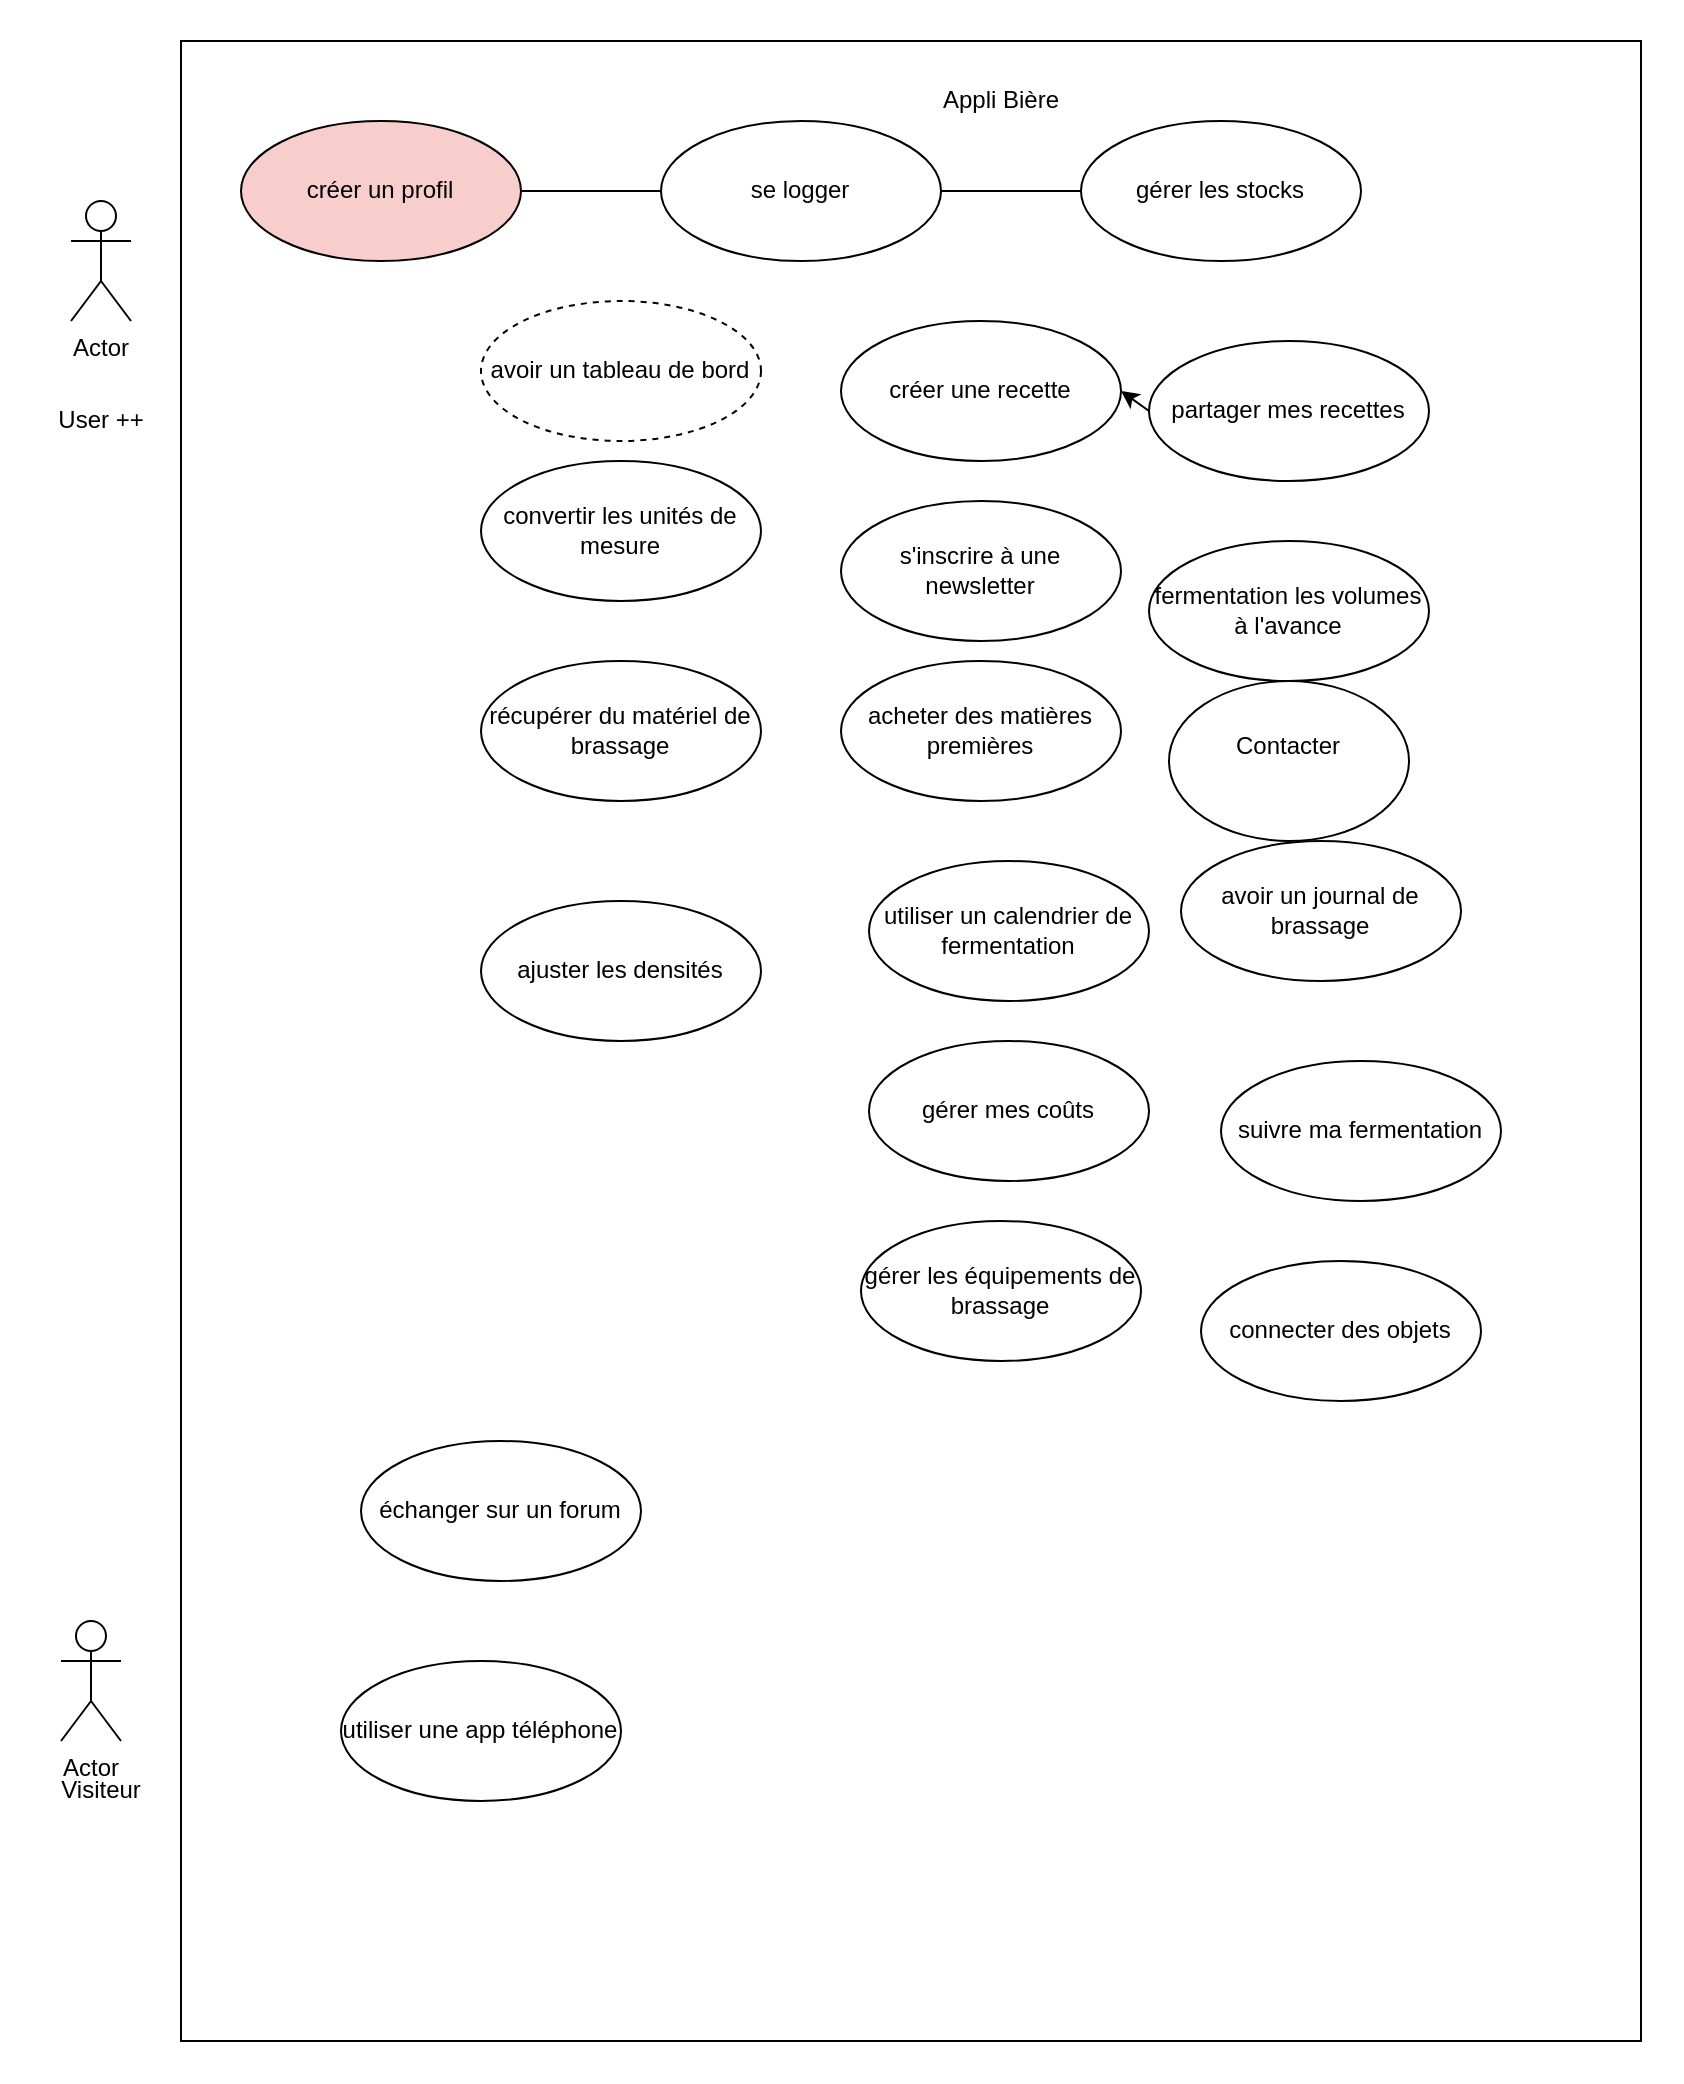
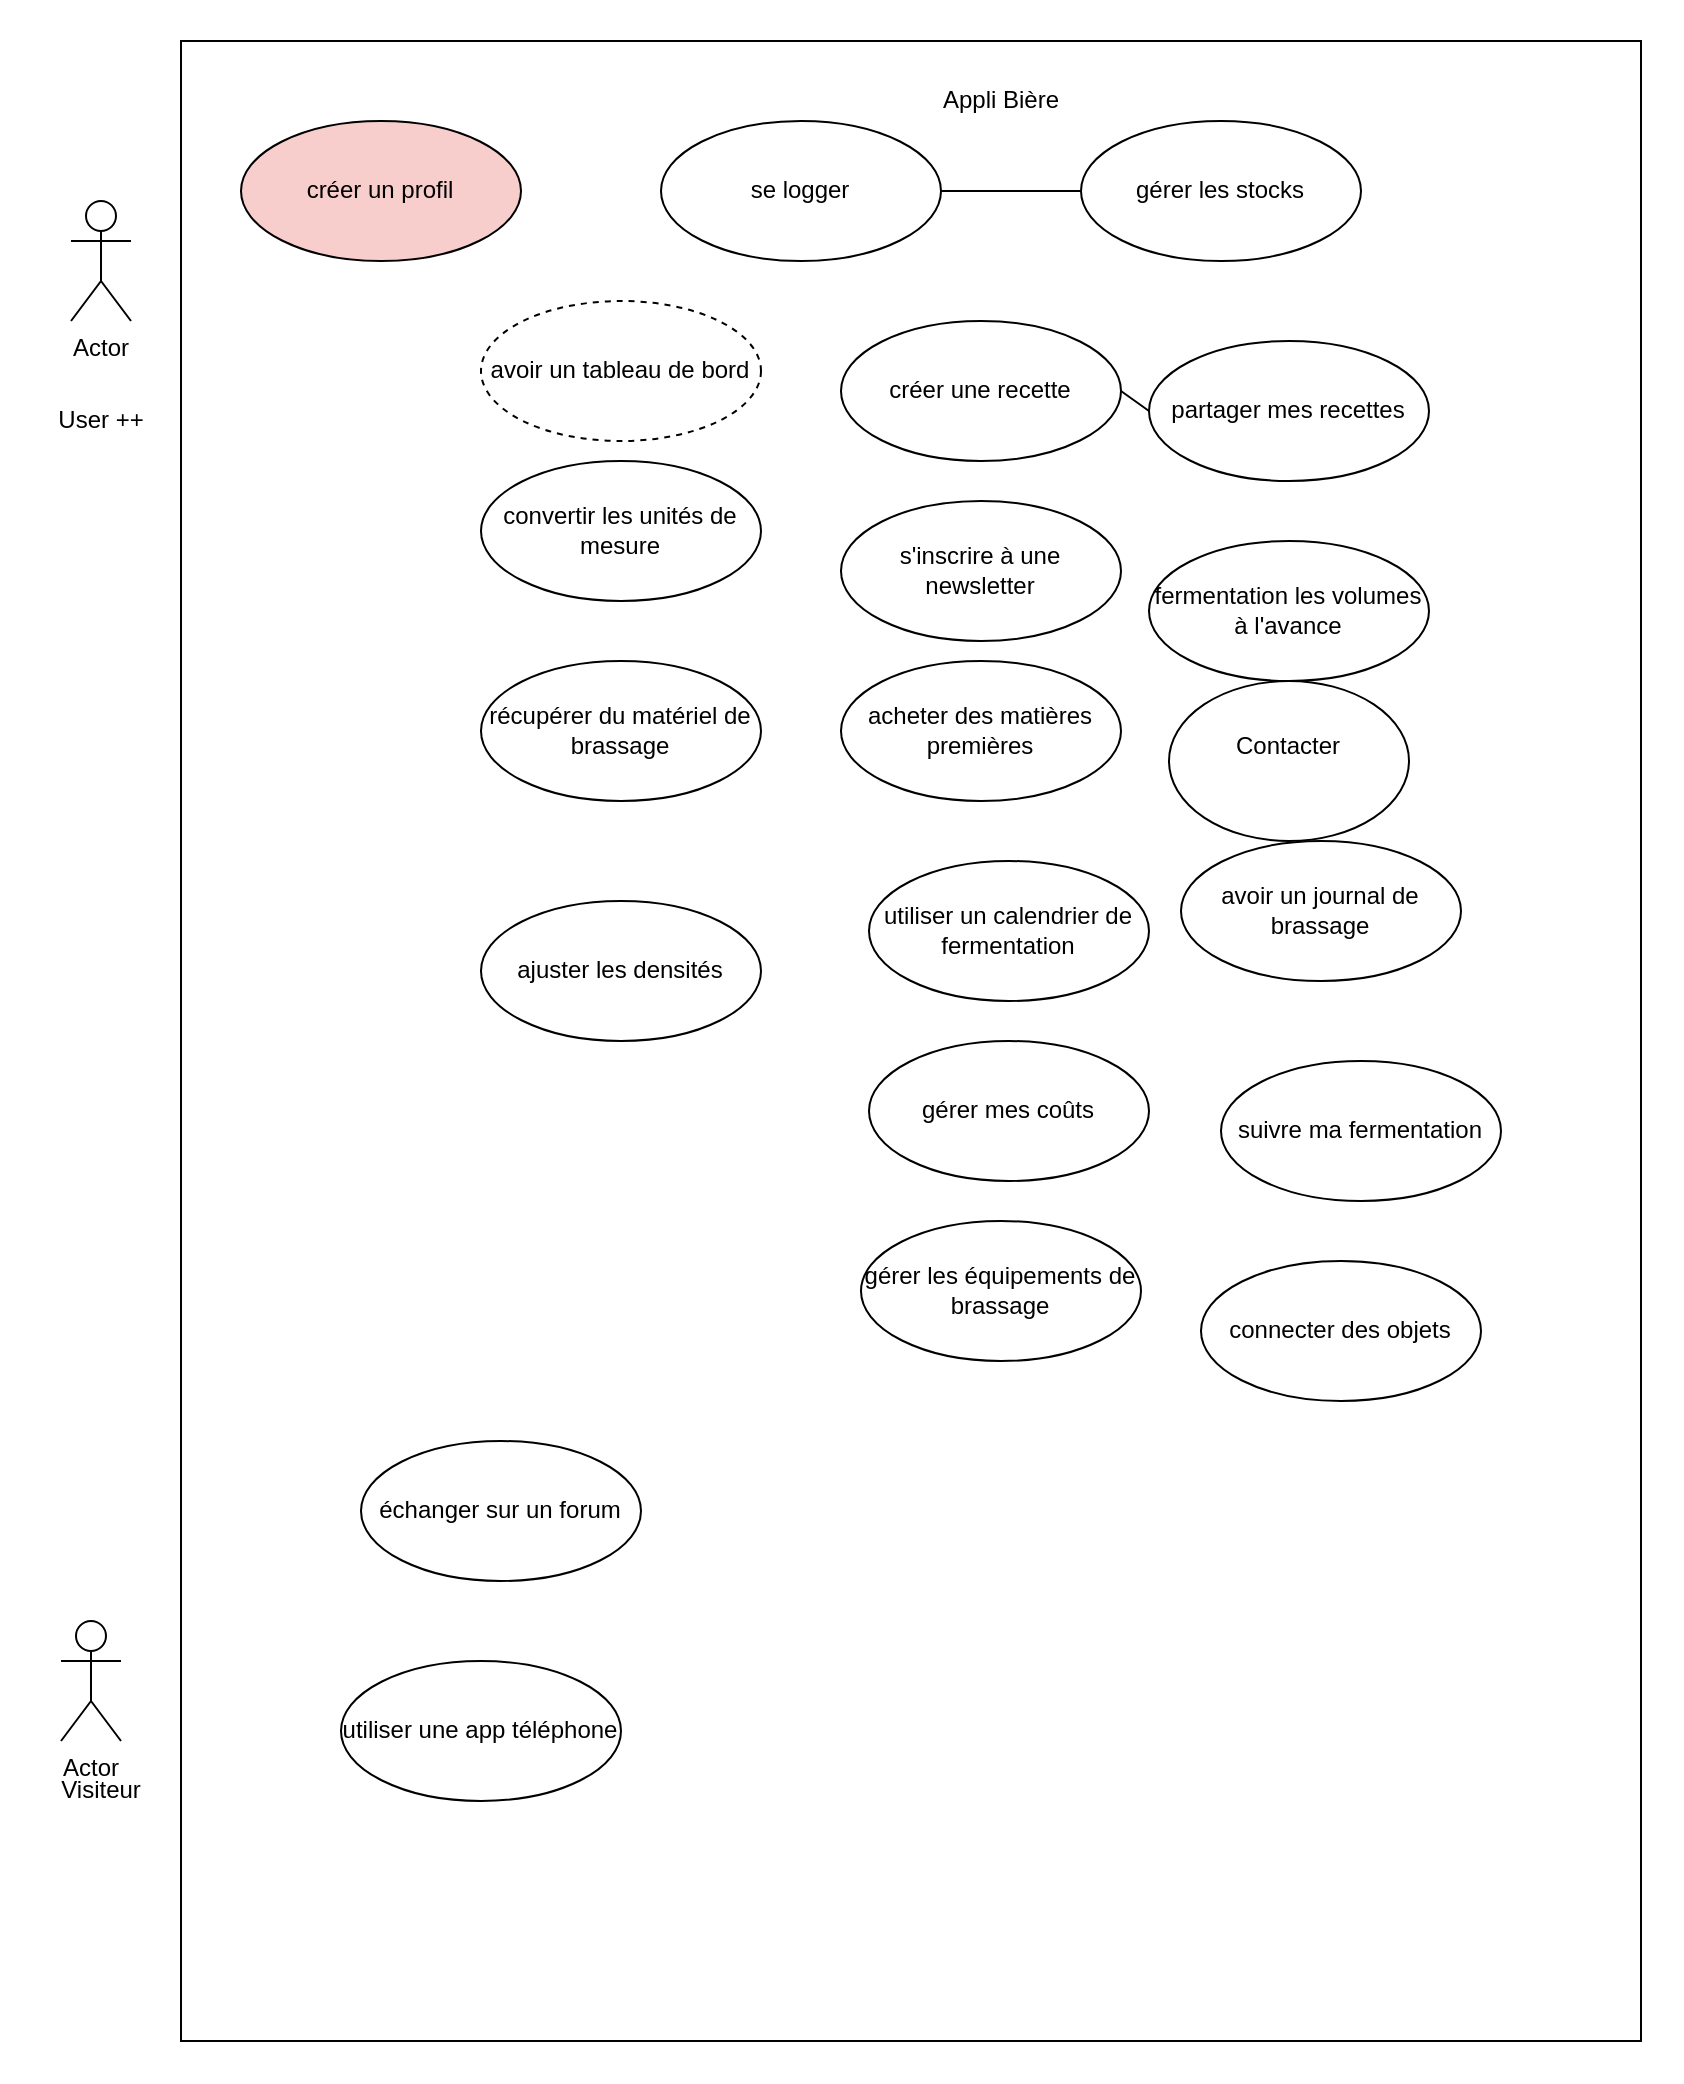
  <mxCell id="0" />
  <mxCell id="1" parent="0" />
  <mxCell id="2" value="" style="whiteSpace=wrap;html=1;" parent="1" vertex="1"><mxGeometry x="90" y="20" width="730" height="1000" as="geometry" /></mxCell>
  <mxCell id="3" value="se logger" style="ellipse;whiteSpace=wrap;html=1;" parent="1" vertex="1"><mxGeometry x="330" y="60" width="140" height="70" as="geometry" /></mxCell>
  <mxCell id="4" value="gérer les stocks" style="ellipse;whiteSpace=wrap;html=1;" parent="1" vertex="1"><mxGeometry x="540" y="60" width="140" height="70" as="geometry" /></mxCell>
  <mxCell id="5" value="convertir les unités de mesure" style="ellipse;whiteSpace=wrap;html=1;" parent="1" vertex="1"><mxGeometry x="240" y="230" width="140" height="70" as="geometry" /></mxCell>
  <mxCell id="6" value="récupérer du matériel de brassage&lt;br&gt;" style="ellipse;whiteSpace=wrap;html=1;" parent="1" vertex="1"><mxGeometry x="240" y="330" width="140" height="70" as="geometry" /></mxCell>
  <mxCell id="7" value="utiliser une app téléphone" style="ellipse;whiteSpace=wrap;html=1;" parent="1" vertex="1"><mxGeometry x="170" y="830" width="140" height="70" as="geometry" /></mxCell>
  <mxCell id="8" value="créer une recette" style="ellipse;whiteSpace=wrap;html=1;" parent="1" vertex="1"><mxGeometry x="420" y="160" width="140" height="70" as="geometry" /></mxCell>
  <mxCell id="9" value="s'inscrire à une newsletter" style="ellipse;whiteSpace=wrap;html=1;" parent="1" vertex="1"><mxGeometry x="420" y="250" width="140" height="70" as="geometry" /></mxCell>
  <mxCell id="10" value="" style="group" parent="1" vertex="1" connectable="0"><mxGeometry y="800" width="60" height="105" as="geometry" x="20" /></mxCell>
  <mxCell id="11" value="Actor" style="shape=umlActor;verticalLabelPosition=bottom;verticalAlign=top;html=1;" parent="10" vertex="1"><mxGeometry x="10" y="10" width="30" height="60" as="geometry" /></mxCell>
  <mxCell id="12" value="Visiteur" style="text;html=1;resizable=0;autosize=1;align=center;verticalAlign=middle;points=[];fillColor=none;strokeColor=none;rounded=0;" parent="10" vertex="1"><mxGeometry y="85" width="60" height="20" as="geometry" /></mxCell>
  <mxCell id="13" value="échanger sur un forum&lt;br&gt;" style="ellipse;whiteSpace=wrap;html=1;" parent="1" vertex="1"><mxGeometry x="180" y="720" width="140" height="70" as="geometry" /></mxCell>
  <mxCell id="14" value="utiliser un calendrier de fermentation" style="ellipse;whiteSpace=wrap;html=1;" parent="1" vertex="1"><mxGeometry x="434" y="430" width="140" height="70" as="geometry" /></mxCell>
  <mxCell id="15" value="ajuster les densités" style="ellipse;whiteSpace=wrap;html=1;" parent="1" vertex="1"><mxGeometry x="240" y="450" width="140" height="70" as="geometry" /></mxCell>
  <mxCell id="16" value="partager mes recettes" style="ellipse;whiteSpace=wrap;html=1;" parent="1" vertex="1"><mxGeometry x="574" y="170" width="140" height="70" as="geometry" /></mxCell>
  <mxCell id="17" value="avoir un tableau de bord&lt;br&gt;" style="ellipse;whiteSpace=wrap;html=1;dashed=1;" parent="1" vertex="1"><mxGeometry x="240" y="150" width="140" height="70" as="geometry" /></mxCell>
  <mxCell id="18" value="acheter des matières premières&lt;br&gt;" style="ellipse;whiteSpace=wrap;html=1;" parent="1" vertex="1"><mxGeometry x="420" y="330" width="140" height="70" as="geometry" /></mxCell>
  <mxCell id="19" value="avoir un journal de brassage" style="ellipse;whiteSpace=wrap;html=1;" parent="1" vertex="1"><mxGeometry x="590" y="420" width="140" height="70" as="geometry" /></mxCell>
  <mxCell id="20" value="fermentation les volumes à l'avance" style="ellipse;whiteSpace=wrap;html=1;" parent="1" vertex="1"><mxGeometry x="574" y="270" width="140" height="70" as="geometry" /></mxCell>
  <mxCell id="21" value="créer un profil" style="ellipse;whiteSpace=wrap;html=1;fillColor=#f8cecc;" parent="1" vertex="1"><mxGeometry x="120" y="60" width="140" height="70" as="geometry" /></mxCell>
  <mxCell id="22" value="gérer mes coûts" style="ellipse;whiteSpace=wrap;html=1;" parent="1" vertex="1"><mxGeometry x="434" y="520" width="140" height="70" as="geometry" /></mxCell>
  <mxCell id="23" value="gérer les équipements de brassage&lt;br&gt;" style="ellipse;whiteSpace=wrap;html=1;" parent="1" vertex="1"><mxGeometry x="430" y="610" width="140" height="70" as="geometry" /></mxCell>
  <mxCell id="24" value="" style="group" parent="1" vertex="1" connectable="0"><mxGeometry y="100" width="60" height="120" as="geometry" x="20" /></mxCell>
  <mxCell id="25" value="Actor" style="shape=umlActor;verticalLabelPosition=bottom;verticalAlign=top;html=1;" parent="24" vertex="1"><mxGeometry x="15" width="30" height="60" as="geometry" /></mxCell>
  <mxCell id="26" value="User ++" style="text;html=1;resizable=0;autosize=1;align=center;verticalAlign=middle;points=[];fillColor=none;strokeColor=none;rounded=0;" parent="24" vertex="1"><mxGeometry y="100" width="60" height="20" as="geometry" /></mxCell>
  <mxCell id="27" value="Appli Bière&lt;br&gt;" style="text;html=1;resizable=0;autosize=1;align=center;verticalAlign=middle;points=[];fillColor=none;strokeColor=none;rounded=0;" parent="1" vertex="1"><mxGeometry x="465" y="40" width="70" height="20" as="geometry" /></mxCell>
  <mxCell id="28" value="suivre ma fermentation&lt;br&gt;" style="ellipse;whiteSpace=wrap;html=1;" parent="1" vertex="1"><mxGeometry x="610" y="530" width="140" height="70" as="geometry" /></mxCell>
  <mxCell id="29" value="connecter des objets" style="ellipse;whiteSpace=wrap;html=1;" parent="1" vertex="1"><mxGeometry x="600" y="630" width="140" height="70" as="geometry" /></mxCell>
- <mxCell id="30" value="" style="endArrow=none;html=1;rounded=0;" parent="1" source="21" target="3" edge="1"><mxGeometry width="50" height="50" relative="1" as="geometry"><mxPoint x="400" y="270" as="sourcePoint" /><mxPoint x="450" y="220" as="targetPoint" /></mxGeometry></mxCell>
  <mxCell id="31" value="" style="endArrow=none;html=1;rounded=0;entryX=1;entryY=0.5;entryDx=0;entryDy=0;" parent="1" source="4" target="3" edge="1"><mxGeometry width="50" height="50" relative="1" as="geometry"><mxPoint x="400" y="270" as="sourcePoint" /><mxPoint x="450" y="220" as="targetPoint" /></mxGeometry></mxCell>
- <mxCell id="32" value="" style="endArrow=classic;html=1;rounded=0;exitX=0;exitY=0.5;exitDx=0;exitDy=0;entryX=1;entryY=0.5;entryDx=0;entryDy=0;" parent="1" source="16" target="8" edge="1"><mxGeometry width="50" height="50" relative="1" as="geometry"><mxPoint x="400" y="270" as="sourcePoint" /><mxPoint x="450" y="220" as="targetPoint" /></mxGeometry></mxCell>
+ <mxCell id="32" value="" style="endArrow=none;html=1;rounded=0;exitX=0;exitY=0.5;exitDx=0;exitDy=0;entryX=1;entryY=0.5;entryDx=0;entryDy=0;" parent="1" source="16" target="8" edge="1"><mxGeometry width="50" height="50" relative="1" as="geometry"><mxPoint x="400" y="270" as="sourcePoint" /><mxPoint x="450" y="220" as="targetPoint" /></mxGeometry></mxCell>
  <mxCell id="33" value="&lt;div&gt;Contacter&lt;/div&gt;&lt;div&gt;&lt;br&gt;&lt;/div&gt;" style="ellipse;whiteSpace=wrap;html=1;" vertex="1" parent="1"><mxGeometry x="584" y="340" width="120" height="80" as="geometry" /></mxCell>
